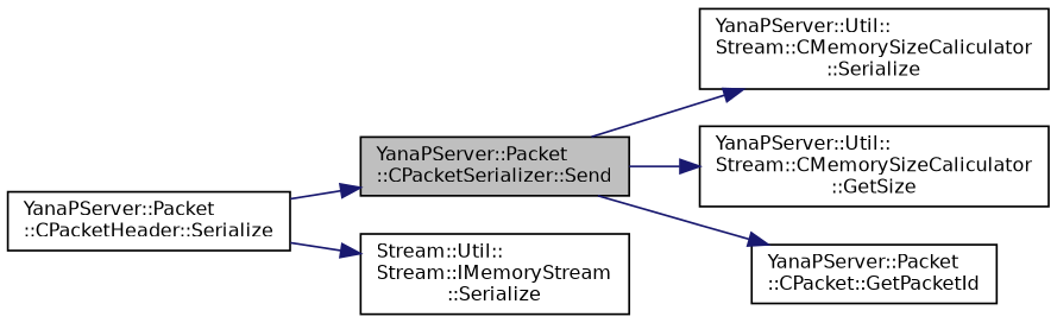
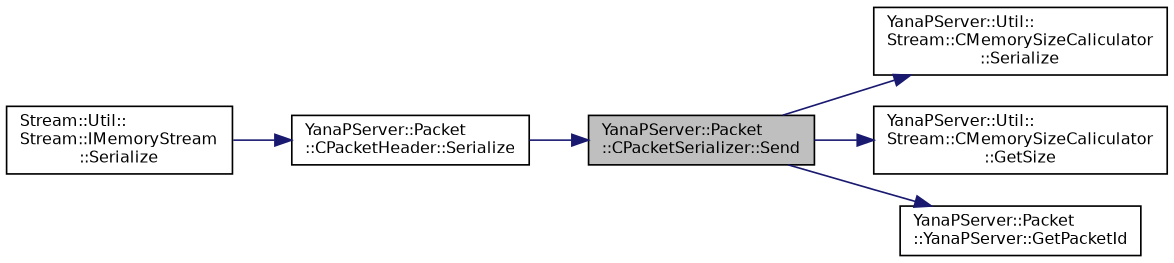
  digraph {
    rankdir=LR
    node [color=black fillcolor=white fontname=Helvetica fontsize=10 shape=record style=filled]
    edge [color=midnightblue fontname=Helvetica fontsize=10 labelfontname=Helvetica labelfontsize=10 style=solid]
    n1 [fillcolor=grey75 fontcolor=black height=0.2 label="YanaPServer::Packet\l::CPacketSerializer::Send" width=0.4]
    n2 [height=0.2 label="YanaPServer::Util::\lStream::CMemorySizeCaliculator\l::Serialize" width=0.4]
    n3 [height=0.2 label="YanaPServer::Util::\lStream::CMemorySizeCaliculator\l::GetSize" width=0.4]
-   n4 [height=0.2 label="YanaPServer::Packet\l::CPacket::GetPacketId" width=0.4]
+   n4 [height=0.2 label="YanaPServer::Packet\l::YanaPServer::GetPacketId" width=0.4]
    n5 [height=0.2 label="YanaPServer::Packet\l::CPacketHeader::Serialize" width=0.4]
    n6 [height=0.2 label="Stream::Util::\lStream::IMemoryStream\l::Serialize" width=0.4]
    n1 -> n2
    n1 -> n3
    n1 -> n4
    n5 -> n1
-   n5 -> n6
+   n6 -> n5
  }
